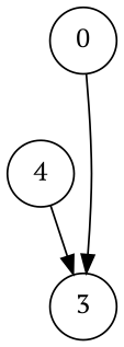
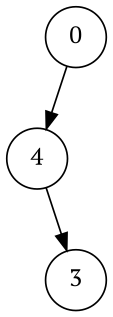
  digraph {
    fontname="PT Serif"
    rankdir=TB
    node [fontname="PT Serif" isInitial=false kind=ACCEPTING shape=circle]
    edge [fontname="PT Serif"]
    0 [isInitial=true]
    n2 [label=4]
    3
-   0 -> 3 [letter=start]
+   0 -> n2 [letter=start]
    n2 -> 3 [letter=stop]
  }
